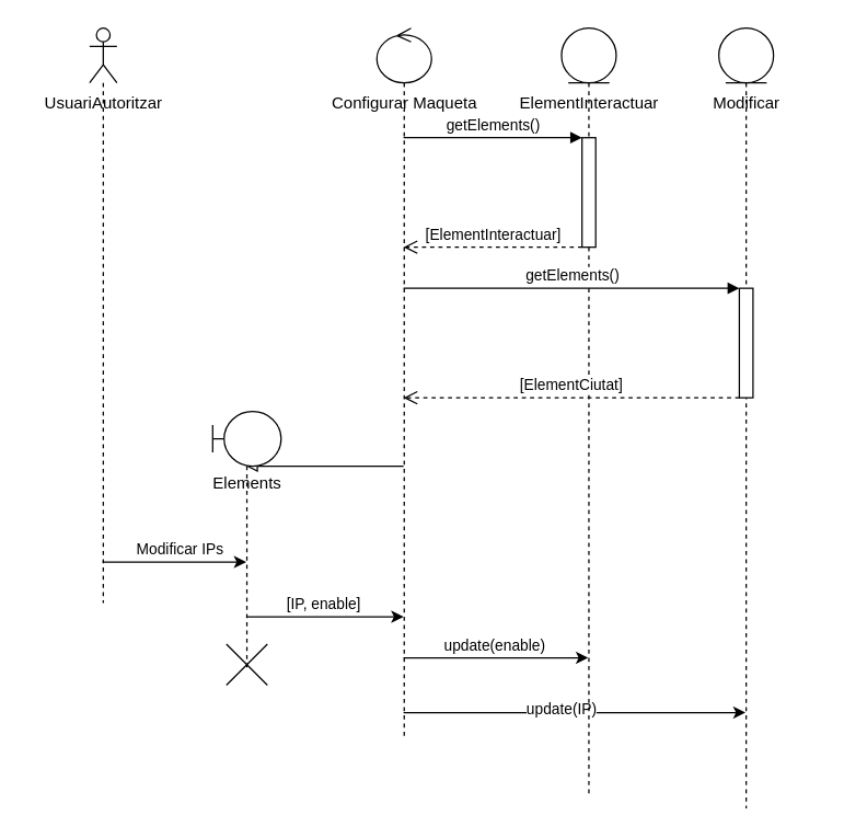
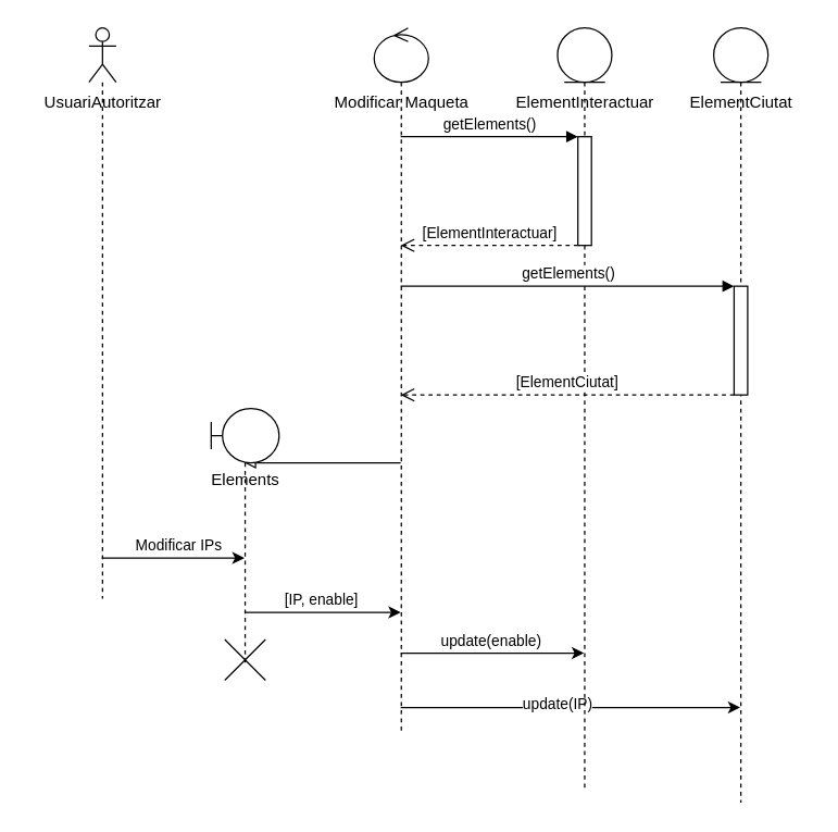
  <mxCell id="0" />
  <mxCell id="1" parent="0" />
  <mxCell id="2" style="edgeStyle=elbowEdgeStyle;rounded=0;orthogonalLoop=1;jettySize=auto;html=1;elbow=vertical;curved=0;" edge="1" parent="1" source="4" target="25"><mxGeometry relative="1" as="geometry"><Array as="points"><mxPoint x="105" y="410" /></Array></mxGeometry></mxCell>
  <mxCell id="3" value="Modificar IPs" style="edgeLabel;html=1;align=center;verticalAlign=middle;resizable=0;points=[];" vertex="1" connectable="0" parent="2"><mxGeometry x="0.267" y="1" relative="1" as="geometry"><mxPoint x="-11" y="-9" as="offset" /></mxGeometry></mxCell>
  <mxCell id="4" value="" style="shape=umlLifeline;perimeter=lifelinePerimeter;whiteSpace=wrap;html=1;container=1;dropTarget=0;collapsible=0;recursiveResize=0;outlineConnect=0;portConstraint=eastwest;newEdgeStyle={&quot;edgeStyle&quot;:&quot;elbowEdgeStyle&quot;,&quot;elbow&quot;:&quot;vertical&quot;,&quot;curved&quot;:0,&quot;rounded&quot;:0};participant=umlActor;" vertex="1" parent="1"><mxGeometry x="65" y="20" width="20" height="420" as="geometry" /></mxCell>
  <mxCell id="5" style="edgeStyle=elbowEdgeStyle;rounded=0;orthogonalLoop=1;jettySize=auto;html=1;elbow=vertical;curved=0;endArrow=block;endFill=0;movable=0;resizable=0;rotatable=0;deletable=0;editable=0;locked=1;connectable=0;" edge="1" parent="1" source="10" target="25"><mxGeometry relative="1" as="geometry"><Array as="points"><mxPoint x="255" y="340" /></Array></mxGeometry></mxCell>
  <mxCell id="6" style="edgeStyle=elbowEdgeStyle;rounded=0;orthogonalLoop=1;jettySize=auto;html=1;elbow=vertical;curved=0;" edge="1" parent="1" source="10" target="14"><mxGeometry relative="1" as="geometry"><Array as="points"><mxPoint x="475" y="520" /></Array></mxGeometry></mxCell>
  <mxCell id="7" value="update(IP)" style="edgeLabel;html=1;align=center;verticalAlign=middle;resizable=0;points=[];" vertex="1" connectable="0" parent="6"><mxGeometry x="-0.084" y="3" relative="1" as="geometry"><mxPoint as="offset" /></mxGeometry></mxCell>
  <mxCell id="8" style="edgeStyle=elbowEdgeStyle;rounded=0;orthogonalLoop=1;jettySize=auto;html=1;elbow=vertical;curved=0;" edge="1" parent="1" source="10" target="11"><mxGeometry relative="1" as="geometry"><Array as="points"><mxPoint x="345" y="480" /></Array></mxGeometry></mxCell>
  <mxCell id="9" value="update(enable)" style="edgeLabel;html=1;align=center;verticalAlign=middle;resizable=0;points=[];" vertex="1" connectable="0" parent="8"><mxGeometry x="-0.607" y="3" relative="1" as="geometry"><mxPoint x="39" y="-7" as="offset" /></mxGeometry></mxCell>
  <mxCell id="10" value="" style="shape=umlLifeline;perimeter=lifelinePerimeter;whiteSpace=wrap;html=1;container=1;dropTarget=0;collapsible=0;recursiveResize=0;outlineConnect=0;portConstraint=eastwest;newEdgeStyle={&quot;edgeStyle&quot;:&quot;elbowEdgeStyle&quot;,&quot;elbow&quot;:&quot;vertical&quot;,&quot;curved&quot;:0,&quot;rounded&quot;:0};participant=umlControl;" vertex="1" parent="1"><mxGeometry x="275" y="20" width="40" height="520" as="geometry" /></mxCell>
  <mxCell id="11" value="" style="shape=umlLifeline;perimeter=lifelinePerimeter;whiteSpace=wrap;html=1;container=1;dropTarget=0;collapsible=0;recursiveResize=0;outlineConnect=0;portConstraint=eastwest;newEdgeStyle={&quot;edgeStyle&quot;:&quot;elbowEdgeStyle&quot;,&quot;elbow&quot;:&quot;vertical&quot;,&quot;curved&quot;:0,&quot;rounded&quot;:0};participant=umlEntity;" vertex="1" parent="1"><mxGeometry x="410" y="20" width="40" height="560" as="geometry" /></mxCell>
  <mxCell id="12" value="" style="html=1;points=[];perimeter=orthogonalPerimeter;outlineConnect=0;targetShapes=umlLifeline;portConstraint=eastwest;newEdgeStyle={&quot;edgeStyle&quot;:&quot;elbowEdgeStyle&quot;,&quot;elbow&quot;:&quot;vertical&quot;,&quot;curved&quot;:0,&quot;rounded&quot;:0};" vertex="1" parent="11"><mxGeometry x="15" y="80" width="10" height="80" as="geometry" /></mxCell>
- <mxCell id="13" value="Configurar Maqueta" style="text;html=1;align=center;verticalAlign=middle;resizable=0;points=[];autosize=1;strokeColor=none;fillColor=none;" vertex="1" parent="1"><mxGeometry x="230" y="60" width="130" height="30" as="geometry" /></mxCell>
+ <mxCell id="13" value="Modificar Maqueta" style="text;html=1;align=center;verticalAlign=middle;resizable=0;points=[];autosize=1;strokeColor=none;fillColor=none;" vertex="1" parent="1"><mxGeometry x="230" y="60" width="130" height="30" as="geometry" /></mxCell>
  <mxCell id="14" value="" style="shape=umlLifeline;perimeter=lifelinePerimeter;whiteSpace=wrap;html=1;container=1;dropTarget=0;collapsible=0;recursiveResize=0;outlineConnect=0;portConstraint=eastwest;newEdgeStyle={&quot;edgeStyle&quot;:&quot;elbowEdgeStyle&quot;,&quot;elbow&quot;:&quot;vertical&quot;,&quot;curved&quot;:0,&quot;rounded&quot;:0};participant=umlEntity;" vertex="1" parent="1"><mxGeometry x="525" y="20" width="40" height="570" as="geometry" /></mxCell>
  <mxCell id="15" value="" style="html=1;points=[];perimeter=orthogonalPerimeter;outlineConnect=0;targetShapes=umlLifeline;portConstraint=eastwest;newEdgeStyle={&quot;edgeStyle&quot;:&quot;elbowEdgeStyle&quot;,&quot;elbow&quot;:&quot;vertical&quot;,&quot;curved&quot;:0,&quot;rounded&quot;:0};" vertex="1" parent="14"><mxGeometry x="15" y="190" width="10" height="80" as="geometry" /></mxCell>
  <mxCell id="16" value="ElementInteractuar" style="text;html=1;align=center;verticalAlign=middle;resizable=0;points=[];autosize=1;strokeColor=none;fillColor=none;" vertex="1" parent="1"><mxGeometry x="370" y="60" width="120" height="30" as="geometry" /></mxCell>
- <mxCell id="17" value="Modificar" style="text;html=1;align=center;verticalAlign=middle;resizable=0;points=[];autosize=1;strokeColor=none;fillColor=none;" vertex="1" parent="1"><mxGeometry x="495" y="60" width="100" height="30" as="geometry" /></mxCell>
+ <mxCell id="17" value="ElementCiutat" style="text;html=1;align=center;verticalAlign=middle;resizable=0;points=[];autosize=1;strokeColor=none;fillColor=none;" vertex="1" parent="1"><mxGeometry x="495" y="60" width="100" height="30" as="geometry" /></mxCell>
  <mxCell id="18" value="UsuariAutoritzar" style="text;html=1;align=center;verticalAlign=middle;resizable=0;points=[];autosize=1;strokeColor=none;fillColor=none;" vertex="1" parent="1"><mxGeometry x="20" y="60" width="110" height="30" as="geometry" /></mxCell>
  <mxCell id="19" value="getElements()" style="html=1;verticalAlign=bottom;endArrow=block;edgeStyle=elbowEdgeStyle;elbow=vertical;curved=0;rounded=0;" edge="1" target="12" parent="1" source="10"><mxGeometry relative="1" as="geometry"><mxPoint x="355" y="100" as="sourcePoint" /><Array as="points"><mxPoint x="335" y="100" /></Array></mxGeometry></mxCell>
  <mxCell id="20" value="getElements()" style="html=1;verticalAlign=bottom;endArrow=block;edgeStyle=elbowEdgeStyle;elbow=vertical;curved=0;rounded=0;" edge="1" target="15" parent="1" source="10"><mxGeometry relative="1" as="geometry"><mxPoint x="470" y="210" as="sourcePoint" /><Array as="points"><mxPoint x="385" y="210" /></Array></mxGeometry></mxCell>
  <mxCell id="21" value="[ElementInteractuar]" style="html=1;verticalAlign=bottom;endArrow=open;dashed=1;endSize=8;edgeStyle=elbowEdgeStyle;elbow=vertical;curved=0;rounded=0;" edge="1" source="12" parent="1" target="10"><mxGeometry relative="1" as="geometry"><mxPoint x="355" y="175" as="targetPoint" /><Array as="points"><mxPoint x="335" y="180" /></Array></mxGeometry></mxCell>
  <mxCell id="22" value="[ElementCiutat]" style="html=1;verticalAlign=bottom;endArrow=open;dashed=1;endSize=8;edgeStyle=elbowEdgeStyle;elbow=vertical;curved=0;rounded=0;" edge="1" source="15" parent="1" target="10"><mxGeometry relative="1" as="geometry"><mxPoint x="470" y="285" as="targetPoint" /><Array as="points"><mxPoint x="365" y="290" /></Array></mxGeometry></mxCell>
  <mxCell id="23" style="edgeStyle=elbowEdgeStyle;rounded=0;orthogonalLoop=1;jettySize=auto;html=1;elbow=vertical;curved=0;" edge="1" parent="1" source="25" target="10"><mxGeometry relative="1" as="geometry"><Array as="points"><mxPoint x="265" y="450" /></Array></mxGeometry></mxCell>
  <mxCell id="24" value="[IP, enable]" style="edgeLabel;html=1;align=center;verticalAlign=middle;resizable=0;points=[];" vertex="1" connectable="0" parent="23"><mxGeometry x="0.035" y="1" relative="1" as="geometry"><mxPoint x="-4" y="-9" as="offset" /></mxGeometry></mxCell>
  <mxCell id="25" value="" style="shape=umlLifeline;perimeter=lifelinePerimeter;whiteSpace=wrap;html=1;container=1;dropTarget=0;collapsible=0;recursiveResize=0;outlineConnect=0;portConstraint=eastwest;newEdgeStyle={&quot;edgeStyle&quot;:&quot;elbowEdgeStyle&quot;,&quot;elbow&quot;:&quot;vertical&quot;,&quot;curved&quot;:0,&quot;rounded&quot;:0};participant=umlBoundary;" vertex="1" parent="1"><mxGeometry x="155" y="300" width="50" height="190" as="geometry" /></mxCell>
  <mxCell id="26" value="Elements" style="text;html=1;align=center;verticalAlign=middle;resizable=0;points=[];autosize=1;strokeColor=none;fillColor=none;" vertex="1" parent="1"><mxGeometry x="145" y="338" width="70" height="30" as="geometry" /></mxCell>
  <mxCell id="27" value="" style="shape=umlDestroy;html=1;" vertex="1" parent="1"><mxGeometry x="165" y="470" width="30" height="30" as="geometry" /></mxCell>
